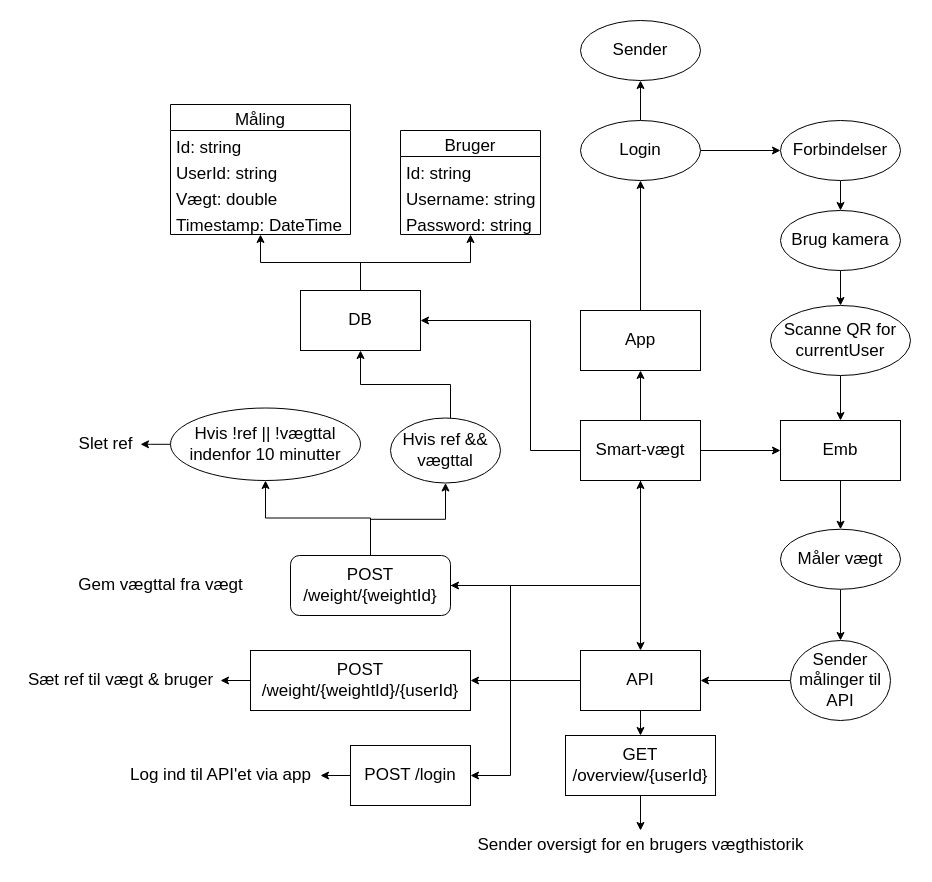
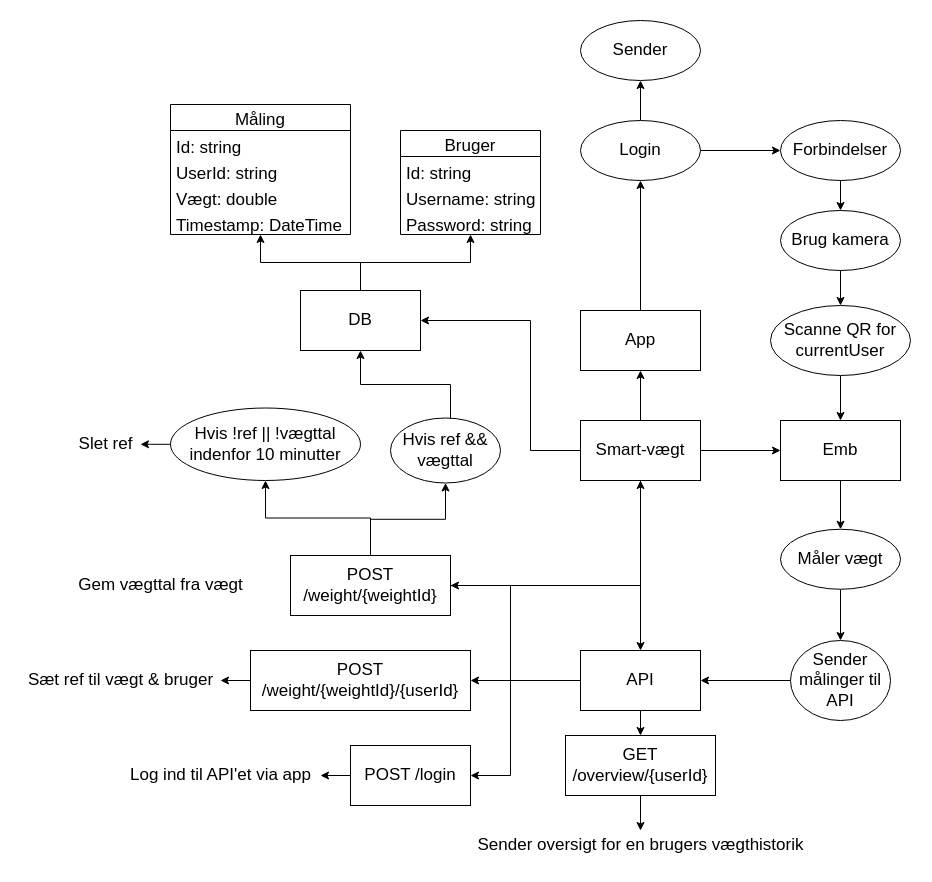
  <mxCell id="0" />
  <mxCell id="1" parent="0" />
  <mxCell id="2" value="" style="edgeStyle=orthogonalEdgeStyle;rounded=0;orthogonalLoop=1;jettySize=auto;html=1;fontSize=17;" edge="1" parent="1" source="6" target="8"><mxGeometry relative="1" as="geometry" /></mxCell>
  <mxCell id="3" value="" style="edgeStyle=orthogonalEdgeStyle;rounded=0;orthogonalLoop=1;jettySize=auto;html=1;fontSize=17;" edge="1" parent="1" source="6" target="18"><mxGeometry relative="1" as="geometry" /></mxCell>
  <mxCell id="4" value="" style="edgeStyle=orthogonalEdgeStyle;rounded=0;orthogonalLoop=1;jettySize=auto;html=1;fontSize=17;entryX=0.5;entryY=0;entryDx=0;entryDy=0;" edge="1" parent="1" source="6" target="13"><mxGeometry relative="1" as="geometry" /></mxCell>
  <mxCell id="5" value="" style="edgeStyle=orthogonalEdgeStyle;rounded=0;orthogonalLoop=1;jettySize=auto;html=1;fontSize=17;exitX=0;exitY=0.5;exitDx=0;exitDy=0;entryX=1;entryY=0.5;entryDx=0;entryDy=0;" edge="1" parent="1" source="6" target="16"><mxGeometry relative="1" as="geometry"><Array as="points"><mxPoint x="530" y="450" /><mxPoint x="530" y="320" /></Array></mxGeometry></mxCell>
  <mxCell id="6" value="&lt;font style=&quot;font-size: 17px&quot;&gt;Smart-vægt&lt;/font&gt;" style="whiteSpace=wrap;html=1;" vertex="1" parent="1"><mxGeometry x="580" y="420" width="120" height="60" as="geometry" /></mxCell>
  <mxCell id="7" value="" style="edgeStyle=orthogonalEdgeStyle;rounded=0;orthogonalLoop=1;jettySize=auto;html=1;fontSize=17;" edge="1" parent="1" source="8" target="27"><mxGeometry relative="1" as="geometry" /></mxCell>
  <mxCell id="8" value="App" style="whiteSpace=wrap;html=1;fontSize=17;" vertex="1" parent="1"><mxGeometry x="580" y="310" width="120" height="60" as="geometry" /></mxCell>
  <mxCell id="9" value="" style="edgeStyle=orthogonalEdgeStyle;rounded=0;orthogonalLoop=1;jettySize=auto;html=1;fontSize=17;entryX=1;entryY=0.5;entryDx=0;entryDy=0;" edge="1" parent="1" source="13" target="36"><mxGeometry relative="1" as="geometry" /></mxCell>
  <mxCell id="10" style="edgeStyle=orthogonalEdgeStyle;rounded=0;orthogonalLoop=1;jettySize=auto;html=1;entryX=1;entryY=0.5;entryDx=0;entryDy=0;fontSize=17;" edge="1" parent="1" source="13" target="34"><mxGeometry relative="1" as="geometry"><Array as="points"><mxPoint x="510" y="680" /><mxPoint x="510" y="775" /></Array></mxGeometry></mxCell>
  <mxCell id="11" value="" style="edgeStyle=orthogonalEdgeStyle;rounded=0;orthogonalLoop=1;jettySize=auto;html=1;fontSize=17;entryX=1;entryY=0.5;entryDx=0;entryDy=0;exitX=0;exitY=0.5;exitDx=0;exitDy=0;" edge="1" parent="1" source="13" target="40"><mxGeometry relative="1" as="geometry"><Array as="points"><mxPoint x="510" y="680" /><mxPoint x="510" y="585" /></Array></mxGeometry></mxCell>
  <mxCell id="12" value="" style="edgeStyle=orthogonalEdgeStyle;rounded=0;orthogonalLoop=1;jettySize=auto;html=1;fontSize=17;" edge="1" parent="1" source="13" target="50"><mxGeometry relative="1" as="geometry" /></mxCell>
  <mxCell id="13" value="API" style="whiteSpace=wrap;html=1;fontSize=17;" vertex="1" parent="1"><mxGeometry x="580" y="650" width="120" height="60" as="geometry" /></mxCell>
  <mxCell id="14" style="edgeStyle=orthogonalEdgeStyle;rounded=0;orthogonalLoop=1;jettySize=auto;html=1;fontSize=17;" edge="1" parent="1" source="16" target="56"><mxGeometry relative="1" as="geometry" /></mxCell>
  <mxCell id="15" style="edgeStyle=orthogonalEdgeStyle;rounded=0;orthogonalLoop=1;jettySize=auto;html=1;fontSize=17;" edge="1" parent="1" source="16" target="52"><mxGeometry relative="1" as="geometry" /></mxCell>
  <mxCell id="16" value="DB" style="whiteSpace=wrap;html=1;fontSize=17;" vertex="1" parent="1"><mxGeometry x="300" y="290" width="120" height="60" as="geometry" /></mxCell>
  <mxCell id="17" value="" style="edgeStyle=orthogonalEdgeStyle;rounded=0;orthogonalLoop=1;jettySize=auto;html=1;fontSize=17;" edge="1" parent="1" source="18" target="22"><mxGeometry relative="1" as="geometry" /></mxCell>
  <mxCell id="18" value="Emb" style="whiteSpace=wrap;html=1;fontSize=17;" vertex="1" parent="1"><mxGeometry x="780" y="420" width="120" height="60" as="geometry" /></mxCell>
  <mxCell id="19" value="" style="edgeStyle=orthogonalEdgeStyle;rounded=0;orthogonalLoop=1;jettySize=auto;html=1;fontSize=17;" edge="1" parent="1" source="20" target="18"><mxGeometry relative="1" as="geometry" /></mxCell>
  <mxCell id="20" value="Scanne QR for currentUser" style="ellipse;whiteSpace=wrap;html=1;fontSize=17;" vertex="1" parent="1"><mxGeometry x="770" y="305" width="140" height="70" as="geometry" /></mxCell>
  <mxCell id="21" value="" style="edgeStyle=orthogonalEdgeStyle;rounded=0;orthogonalLoop=1;jettySize=auto;html=1;fontSize=17;" edge="1" parent="1" source="22" target="24"><mxGeometry relative="1" as="geometry" /></mxCell>
  <mxCell id="22" value="Måler vægt" style="ellipse;whiteSpace=wrap;html=1;fontSize=17;" vertex="1" parent="1"><mxGeometry x="780" y="528.75" width="120" height="60" as="geometry" /></mxCell>
  <mxCell id="23" value="" style="edgeStyle=orthogonalEdgeStyle;rounded=0;orthogonalLoop=1;jettySize=auto;html=1;fontSize=17;" edge="1" parent="1" source="24" target="13"><mxGeometry relative="1" as="geometry" /></mxCell>
  <mxCell id="24" value="Sender målinger til API" style="ellipse;whiteSpace=wrap;html=1;fontSize=17;" vertex="1" parent="1"><mxGeometry x="790" y="640" width="100" height="80" as="geometry" /></mxCell>
  <mxCell id="25" value="" style="edgeStyle=orthogonalEdgeStyle;rounded=0;orthogonalLoop=1;jettySize=auto;html=1;fontSize=17;" edge="1" parent="1" source="27" target="28"><mxGeometry relative="1" as="geometry" /></mxCell>
  <mxCell id="26" style="edgeStyle=orthogonalEdgeStyle;rounded=0;orthogonalLoop=1;jettySize=auto;html=1;entryX=0;entryY=0.5;entryDx=0;entryDy=0;fontSize=17;" edge="1" parent="1" source="27" target="30"><mxGeometry relative="1" as="geometry" /></mxCell>
  <mxCell id="27" value="Login" style="ellipse;whiteSpace=wrap;html=1;fontSize=17;" vertex="1" parent="1"><mxGeometry x="580" y="120" width="120" height="60" as="geometry" /></mxCell>
  <mxCell id="28" value="Sender" style="ellipse;whiteSpace=wrap;html=1;fontSize=17;" vertex="1" parent="1"><mxGeometry x="580" y="20" width="120" height="60" as="geometry" /></mxCell>
  <mxCell id="29" value="" style="edgeStyle=orthogonalEdgeStyle;rounded=0;orthogonalLoop=1;jettySize=auto;html=1;fontSize=17;" edge="1" parent="1" source="30" target="32"><mxGeometry relative="1" as="geometry" /></mxCell>
  <mxCell id="30" value="Forbindelser" style="ellipse;whiteSpace=wrap;html=1;fontSize=17;" vertex="1" parent="1"><mxGeometry x="780" y="120" width="120" height="60" as="geometry" /></mxCell>
  <mxCell id="31" value="" style="edgeStyle=orthogonalEdgeStyle;rounded=0;orthogonalLoop=1;jettySize=auto;html=1;fontSize=17;" edge="1" parent="1" source="32" target="20"><mxGeometry relative="1" as="geometry" /></mxCell>
  <mxCell id="32" value="Brug kamera" style="ellipse;whiteSpace=wrap;html=1;fontSize=17;" vertex="1" parent="1"><mxGeometry x="780" y="210" width="120" height="60" as="geometry" /></mxCell>
  <mxCell id="33" value="" style="edgeStyle=orthogonalEdgeStyle;rounded=0;orthogonalLoop=1;jettySize=auto;html=1;fontSize=17;" edge="1" parent="1" source="34" target="41"><mxGeometry relative="1" as="geometry" /></mxCell>
  <mxCell id="34" value="POST /login" style="whiteSpace=wrap;html=1;fontSize=17;" vertex="1" parent="1"><mxGeometry x="350" y="745" width="120" height="60" as="geometry" /></mxCell>
  <mxCell id="35" value="" style="edgeStyle=orthogonalEdgeStyle;rounded=0;orthogonalLoop=1;jettySize=auto;html=1;fontSize=17;" edge="1" parent="1" source="36" target="42"><mxGeometry relative="1" as="geometry" /></mxCell>
  <mxCell id="36" value="POST /weight/{weightId}/{userId}" style="whiteSpace=wrap;html=1;fontSize=17;" vertex="1" parent="1"><mxGeometry x="250" y="650" width="220" height="60" as="geometry" /></mxCell>
  <mxCell id="37" value="" style="edgeStyle=orthogonalEdgeStyle;rounded=0;orthogonalLoop=1;jettySize=auto;html=1;fontSize=17;" edge="1" parent="1" source="40" target="45"><mxGeometry relative="1" as="geometry" /></mxCell>
  <mxCell id="38" style="edgeStyle=orthogonalEdgeStyle;rounded=0;orthogonalLoop=1;jettySize=auto;html=1;entryX=0.5;entryY=1;entryDx=0;entryDy=0;fontSize=17;" edge="1" parent="1" source="40" target="47"><mxGeometry relative="1" as="geometry" /></mxCell>
  <mxCell id="39" value="" style="edgeStyle=orthogonalEdgeStyle;rounded=0;orthogonalLoop=1;jettySize=auto;html=1;fontSize=17;" edge="1" parent="1" source="40" target="6"><mxGeometry relative="1" as="geometry" /></mxCell>
- <mxCell id="40" value="POST /weight/{weightId}" style="whiteSpace=wrap;html=1;fontSize=17;rounded=1;" vertex="1" parent="1"><mxGeometry y="555" width="160" height="60" as="geometry" x="290" /></mxCell>
+ <mxCell id="40" value="POST /weight/{weightId}" style="whiteSpace=wrap;html=1;fontSize=17;" vertex="1" parent="1"><mxGeometry y="555" width="160" height="60" as="geometry" x="290" /></mxCell>
  <mxCell id="41" value="Log ind til API'et via app" style="text;html=1;align=center;verticalAlign=middle;resizable=0;points=[];autosize=1;strokeColor=none;fillColor=none;fontSize=17;" vertex="1" parent="1"><mxGeometry x="120" y="760" width="200" height="30" as="geometry" /></mxCell>
  <mxCell id="42" value="Sæt ref til vægt &amp;amp; bruger" style="text;html=1;align=center;verticalAlign=middle;resizable=0;points=[];autosize=1;strokeColor=none;fillColor=none;fontSize=17;" vertex="1" parent="1"><mxGeometry x="20" y="665" width="200" height="30" as="geometry" /></mxCell>
  <mxCell id="43" value="Gem vægttal fra vægt" style="text;html=1;align=center;verticalAlign=middle;resizable=0;points=[];autosize=1;strokeColor=none;fillColor=none;fontSize=17;" vertex="1" parent="1"><mxGeometry x="70" y="570" width="180" height="30" as="geometry" /></mxCell>
  <mxCell id="44" value="" style="edgeStyle=orthogonalEdgeStyle;rounded=0;orthogonalLoop=1;jettySize=auto;html=1;fontSize=17;" edge="1" parent="1" source="45" target="16"><mxGeometry relative="1" as="geometry"><Array as="points"><mxPoint x="450" y="384" /><mxPoint x="360" y="384" /></Array></mxGeometry></mxCell>
  <mxCell id="45" value="Hvis ref &amp;amp;&amp;amp; vægttal" style="ellipse;whiteSpace=wrap;html=1;fontSize=17;" vertex="1" parent="1"><mxGeometry x="390" y="417.5" width="110" height="65" as="geometry" /></mxCell>
  <mxCell id="46" value="" style="edgeStyle=orthogonalEdgeStyle;rounded=0;orthogonalLoop=1;jettySize=auto;html=1;fontSize=17;" edge="1" parent="1" source="47" target="48"><mxGeometry relative="1" as="geometry" /></mxCell>
  <mxCell id="47" value="Hvis !ref || !vægttal indenfor 10 minutter" style="ellipse;whiteSpace=wrap;html=1;fontSize=17;" vertex="1" parent="1"><mxGeometry x="170" y="407.5" width="190" height="72.5" as="geometry" /></mxCell>
  <mxCell id="48" value="Slet ref" style="text;html=1;align=center;verticalAlign=middle;resizable=0;points=[];autosize=1;strokeColor=none;fillColor=none;fontSize=17;" vertex="1" parent="1"><mxGeometry x="70" y="428.75" width="70" height="30" as="geometry" /></mxCell>
  <mxCell id="49" value="" style="edgeStyle=orthogonalEdgeStyle;rounded=0;orthogonalLoop=1;jettySize=auto;html=1;fontSize=17;" edge="1" parent="1" source="50" target="51"><mxGeometry relative="1" as="geometry" /></mxCell>
  <mxCell id="50" value="GET /overview/{userId}" style="whiteSpace=wrap;html=1;fontSize=17;" vertex="1" parent="1"><mxGeometry x="565" y="735" width="150" height="60" as="geometry" /></mxCell>
  <mxCell id="51" value="Sender oversigt for en brugers vægthistorik" style="text;html=1;align=center;verticalAlign=middle;resizable=0;points=[];autosize=1;strokeColor=none;fillColor=none;fontSize=17;" vertex="1" parent="1"><mxGeometry x="470" y="830" width="340" height="30" as="geometry" /></mxCell>
  <mxCell id="52" value="Bruger" style="swimlane;fontStyle=0;childLayout=stackLayout;horizontal=1;startSize=26;fillColor=none;horizontalStack=0;resizeParent=1;resizeParentMax=0;resizeLast=0;collapsible=1;marginBottom=0;fontSize=17;" vertex="1" parent="1"><mxGeometry x="400" y="130" width="140" height="104" as="geometry" /></mxCell>
  <mxCell id="53" value="Id: string" style="text;strokeColor=none;fillColor=none;align=left;verticalAlign=top;spacingLeft=4;spacingRight=4;overflow=hidden;rotatable=0;points=[[0,0.5],[1,0.5]];portConstraint=eastwest;fontSize=17;" vertex="1" parent="52"><mxGeometry y="26" width="140" height="26" as="geometry" /></mxCell>
  <mxCell id="54" value="Username: string" style="text;strokeColor=none;fillColor=none;align=left;verticalAlign=top;spacingLeft=4;spacingRight=4;overflow=hidden;rotatable=0;points=[[0,0.5],[1,0.5]];portConstraint=eastwest;fontSize=17;" vertex="1" parent="52"><mxGeometry y="52" width="140" height="26" as="geometry" /></mxCell>
  <mxCell id="55" value="Password: string" style="text;strokeColor=none;fillColor=none;align=left;verticalAlign=top;spacingLeft=4;spacingRight=4;overflow=hidden;rotatable=0;points=[[0,0.5],[1,0.5]];portConstraint=eastwest;fontSize=17;" vertex="1" parent="52"><mxGeometry y="78" width="140" height="26" as="geometry" /></mxCell>
  <mxCell id="56" value="Måling" style="swimlane;fontStyle=0;childLayout=stackLayout;horizontal=1;startSize=26;fillColor=none;horizontalStack=0;resizeParent=1;resizeParentMax=0;resizeLast=0;collapsible=1;marginBottom=0;fontSize=17;" vertex="1" parent="1"><mxGeometry x="170" y="104" width="180" height="130" as="geometry" /></mxCell>
  <mxCell id="57" value="Id: string" style="text;strokeColor=none;fillColor=none;align=left;verticalAlign=top;spacingLeft=4;spacingRight=4;overflow=hidden;rotatable=0;points=[[0,0.5],[1,0.5]];portConstraint=eastwest;fontSize=17;" vertex="1" parent="56"><mxGeometry y="26" width="180" height="26" as="geometry" /></mxCell>
  <mxCell id="58" value="UserId: string" style="text;strokeColor=none;fillColor=none;align=left;verticalAlign=top;spacingLeft=4;spacingRight=4;overflow=hidden;rotatable=0;points=[[0,0.5],[1,0.5]];portConstraint=eastwest;fontSize=17;" vertex="1" parent="56"><mxGeometry y="52" width="180" height="26" as="geometry" /></mxCell>
  <mxCell id="59" value="Vægt: double" style="text;strokeColor=none;fillColor=none;align=left;verticalAlign=top;spacingLeft=4;spacingRight=4;overflow=hidden;rotatable=0;points=[[0,0.5],[1,0.5]];portConstraint=eastwest;fontSize=17;" vertex="1" parent="56"><mxGeometry y="78" width="180" height="26" as="geometry" /></mxCell>
  <mxCell id="60" value="Timestamp: DateTime" style="text;strokeColor=none;fillColor=none;align=left;verticalAlign=top;spacingLeft=4;spacingRight=4;overflow=hidden;rotatable=0;points=[[0,0.5],[1,0.5]];portConstraint=eastwest;fontSize=17;" vertex="1" parent="56"><mxGeometry y="104" width="180" height="26" as="geometry" /></mxCell>
